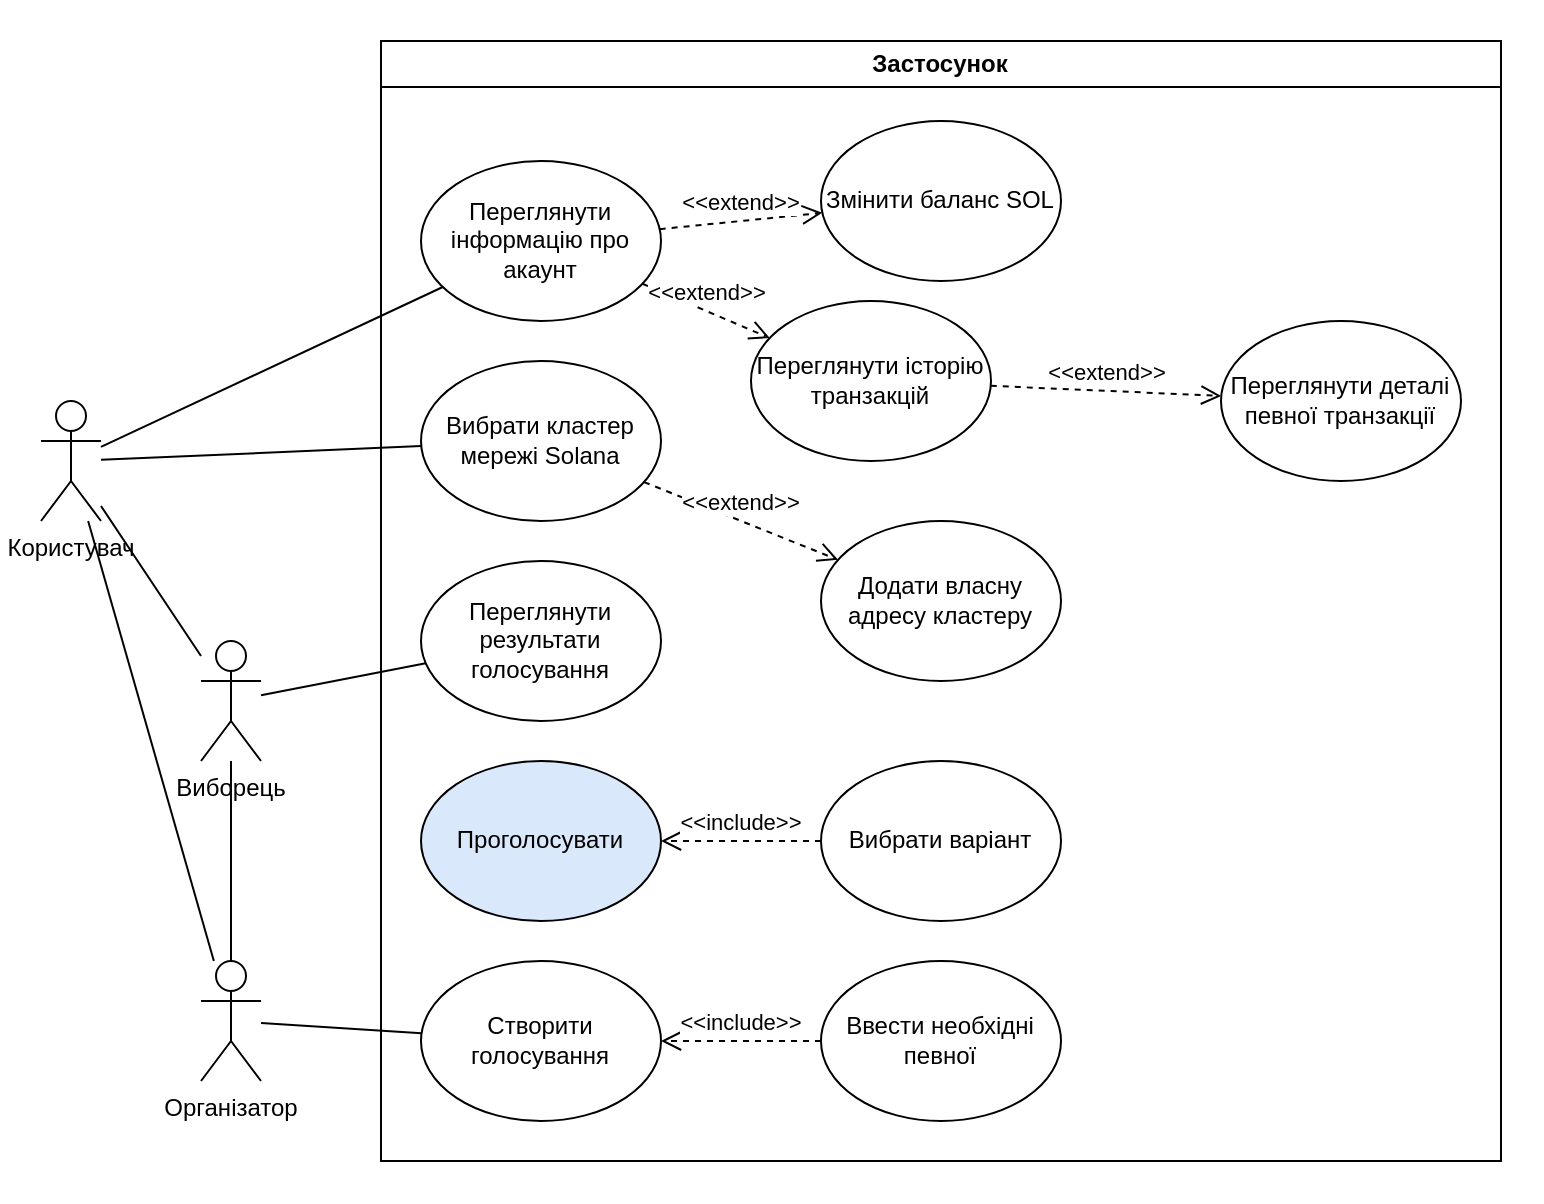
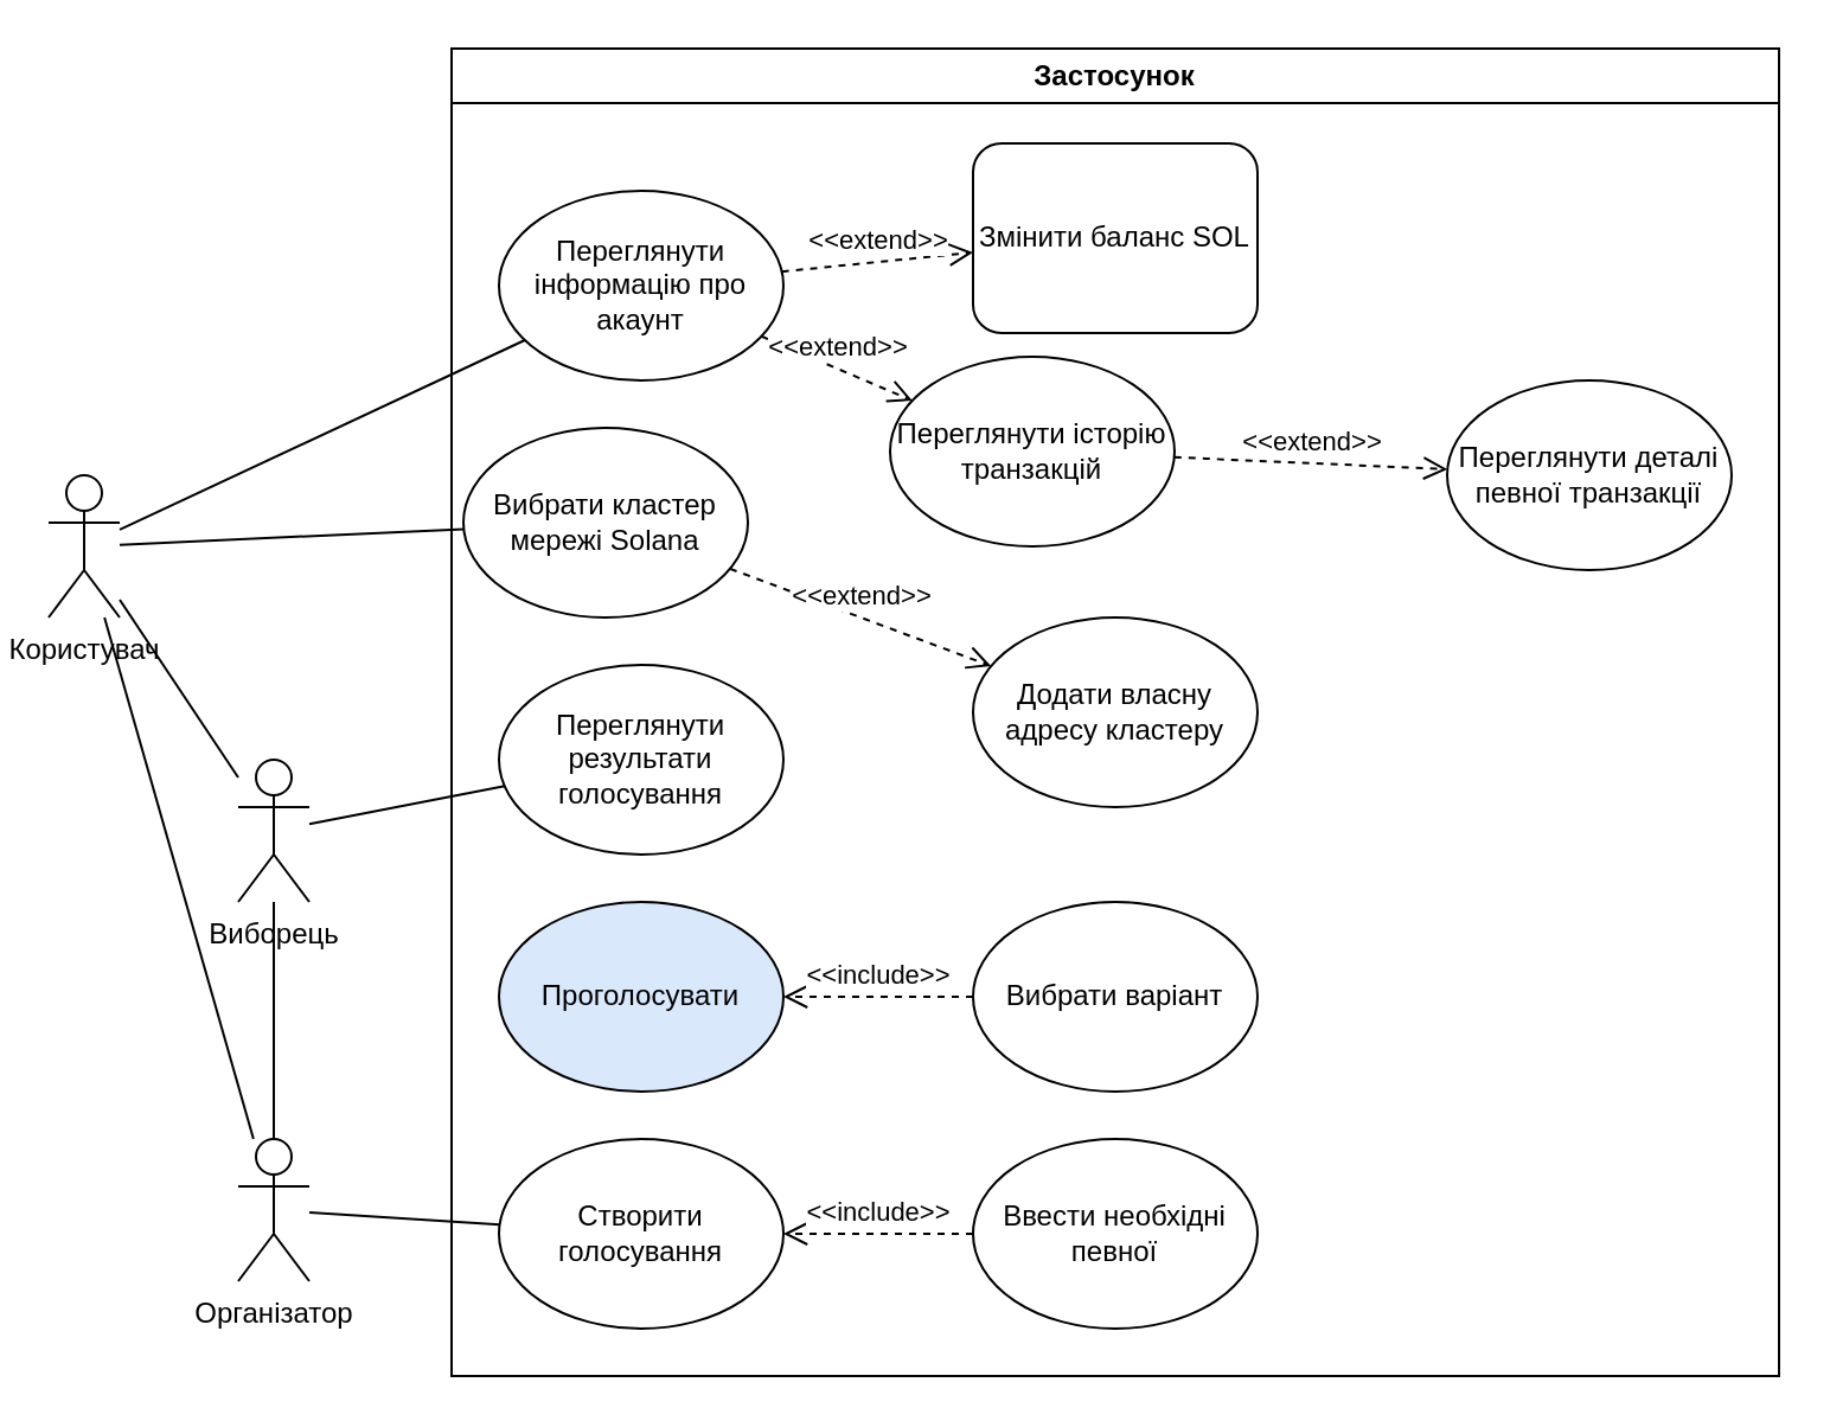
  <mxCell id="0" />
  <mxCell id="1" parent="0" />
  <mxCell id="2" value="Застосунок" style="swimlane;whiteSpace=wrap;html=1;" parent="1" vertex="1"><mxGeometry x="190" y="20" width="560" height="560" as="geometry" /></mxCell>
  <mxCell id="3" value="Проголосувати" style="ellipse;whiteSpace=wrap;html=1;fillColor=#dae8fc;" parent="2" vertex="1"><mxGeometry x="20" y="360" width="120" height="80" as="geometry" /></mxCell>
  <mxCell id="4" value="Переглянути результати голосування" style="ellipse;whiteSpace=wrap;html=1;" parent="2" vertex="1"><mxGeometry x="20" y="260" width="120" height="80" as="geometry" /></mxCell>
  <mxCell id="5" value="Вибрати варіант" style="ellipse;whiteSpace=wrap;html=1;" parent="2" vertex="1"><mxGeometry x="220" y="360" width="120" height="80" as="geometry" /></mxCell>
  <mxCell id="6" value="&amp;lt;&amp;lt;include&amp;gt;&amp;gt;" style="html=1;verticalAlign=bottom;endArrow=open;dashed=1;endSize=8;curved=0;rounded=0;" parent="2" source="5" target="3" edge="1"><mxGeometry relative="1" as="geometry"><mxPoint x="230" y="210" as="sourcePoint" /><mxPoint x="150" y="210" as="targetPoint" /></mxGeometry></mxCell>
  <mxCell id="7" value="&lt;div&gt;Створити&lt;/div&gt;&lt;div&gt;голосування&lt;br&gt;&lt;/div&gt;" style="ellipse;whiteSpace=wrap;html=1;" parent="2" vertex="1"><mxGeometry x="20" y="460" width="120" height="80" as="geometry" /></mxCell>
  <mxCell id="8" value="Ввести необхідні певної" style="ellipse;whiteSpace=wrap;html=1;" parent="2" vertex="1"><mxGeometry x="220" y="460" width="120" height="80" as="geometry" /></mxCell>
  <mxCell id="9" value="&amp;lt;&amp;lt;include&amp;gt;&amp;gt;" style="html=1;verticalAlign=bottom;endArrow=open;dashed=1;endSize=8;curved=0;rounded=0;" parent="2" source="8" target="7" edge="1"><mxGeometry relative="1" as="geometry"><mxPoint x="290" y="740" as="sourcePoint" /><mxPoint x="210" y="740" as="targetPoint" /></mxGeometry></mxCell>
  <mxCell id="10" value="Переглянути інформацію про акаунт" style="ellipse;whiteSpace=wrap;html=1;" vertex="1" parent="2"><mxGeometry x="20" y="60" width="120" height="80" as="geometry" /></mxCell>
- <mxCell id="11" value="Вибрати кластер мережі Solana" style="ellipse;whiteSpace=wrap;html=1;" vertex="1" parent="2"><mxGeometry x="20" y="160" width="120" height="80" as="geometry" /></mxCell>
+ <mxCell id="11" value="Вибрати кластер мережі Solana" style="ellipse;whiteSpace=wrap;html=1;" vertex="1" parent="2"><mxGeometry x="5" y="160" width="120" height="80" as="geometry" /></mxCell>
  <mxCell id="12" value="Додати власну адресу кластеру" style="ellipse;whiteSpace=wrap;html=1;" vertex="1" parent="2"><mxGeometry x="220" y="240" width="120" height="80" as="geometry" /></mxCell>
  <mxCell id="13" value="&amp;lt;&amp;lt;extend&amp;gt;&amp;gt;" style="html=1;verticalAlign=bottom;endArrow=open;dashed=1;endSize=8;curved=0;rounded=0;" edge="1" parent="2" source="11" target="12"><mxGeometry relative="1" as="geometry"><mxPoint x="230" y="-10" as="sourcePoint" /><mxPoint x="150" y="-10" as="targetPoint" /></mxGeometry></mxCell>
- <mxCell id="14" value="Змінити баланс SOL" style="ellipse;whiteSpace=wrap;html=1;" vertex="1" parent="2"><mxGeometry x="220" y="40" width="120" height="80" as="geometry" /></mxCell>
+ <mxCell id="14" value="Змінити баланс SOL" style="whiteSpace=wrap;html=1;rounded=1;" vertex="1" parent="2"><mxGeometry x="220" y="40" width="120" height="80" as="geometry" /></mxCell>
  <mxCell id="15" value="Переглянути історію транзакцій" style="ellipse;whiteSpace=wrap;html=1;" vertex="1" parent="2"><mxGeometry x="185" y="130" width="120" height="80" as="geometry" /></mxCell>
  <mxCell id="16" value="&amp;lt;&amp;lt;extend&amp;gt;&amp;gt;" style="html=1;verticalAlign=bottom;endArrow=open;dashed=1;endSize=8;curved=0;rounded=0;" edge="1" parent="2" source="10" target="15"><mxGeometry relative="1" as="geometry"><mxPoint x="141" y="251" as="sourcePoint" /><mxPoint x="239" y="289" as="targetPoint" /></mxGeometry></mxCell>
  <mxCell id="17" value="&amp;lt;&amp;lt;extend&amp;gt;&amp;gt;" style="html=1;verticalAlign=bottom;endArrow=open;dashed=1;endSize=8;curved=0;rounded=0;" edge="1" parent="2" source="10" target="14"><mxGeometry relative="1" as="geometry"><mxPoint x="151" y="261" as="sourcePoint" /><mxPoint x="249" y="299" as="targetPoint" /></mxGeometry></mxCell>
  <mxCell id="18" value="Переглянути деталі певної транзакції" style="ellipse;whiteSpace=wrap;html=1;" vertex="1" parent="2"><mxGeometry x="420" y="140" width="120" height="80" as="geometry" /></mxCell>
  <mxCell id="19" value="&amp;lt;&amp;lt;extend&amp;gt;&amp;gt;" style="html=1;verticalAlign=bottom;endArrow=open;dashed=1;endSize=8;curved=0;rounded=0;" edge="1" parent="2" source="15" target="18"><mxGeometry relative="1" as="geometry"><mxPoint x="141" y="131" as="sourcePoint" /><mxPoint x="239" y="169" as="targetPoint" /></mxGeometry></mxCell>
  <mxCell id="20" value="Виборець" style="shape=umlActor;verticalLabelPosition=bottom;verticalAlign=top;html=1;outlineConnect=0;" parent="2" vertex="1"><mxGeometry x="-90" y="300" width="30" height="60" as="geometry" /></mxCell>
  <mxCell id="21" value="" style="endArrow=none;html=1;rounded=0;" parent="2" source="20" target="28" edge="1"><mxGeometry width="50" height="50" relative="1" as="geometry"><mxPoint x="-180" y="540" as="sourcePoint" /><mxPoint x="-130" y="490" as="targetPoint" /></mxGeometry></mxCell>
  <mxCell id="22" value="" style="endArrow=none;html=1;rounded=0;" parent="2" source="20" target="4" edge="1"><mxGeometry width="50" height="50" relative="1" as="geometry"><mxPoint x="-180" y="540" as="sourcePoint" /><mxPoint x="-130" y="490" as="targetPoint" /></mxGeometry></mxCell>
  <mxCell id="23" value="" style="endArrow=none;html=1;rounded=0;" edge="1" parent="2" source="20" target="24"><mxGeometry width="50" height="50" relative="1" as="geometry"><mxPoint x="-112.5" y="340" as="sourcePoint" /><mxPoint x="-190" y="340" as="targetPoint" /></mxGeometry></mxCell>
  <mxCell id="24" value="&lt;div&gt;Користувач&lt;/div&gt;" style="shape=umlActor;verticalLabelPosition=bottom;verticalAlign=top;html=1;outlineConnect=0;" vertex="1" parent="2"><mxGeometry x="-170" y="180" width="30" height="60" as="geometry" /></mxCell>
  <mxCell id="25" value="" style="endArrow=none;html=1;rounded=0;" edge="1" parent="2" source="24" target="28"><mxGeometry width="50" height="50" relative="1" as="geometry"><mxPoint x="-280" y="270" as="sourcePoint" /><mxPoint x="-230" y="220" as="targetPoint" /></mxGeometry></mxCell>
  <mxCell id="26" value="" style="endArrow=none;html=1;rounded=0;" edge="1" parent="2" source="24" target="10"><mxGeometry width="50" height="50" relative="1" as="geometry"><mxPoint x="-123" y="190" as="sourcePoint" /><mxPoint x="-77" y="70" as="targetPoint" /></mxGeometry></mxCell>
  <mxCell id="27" value="" style="endArrow=none;html=1;rounded=0;" edge="1" parent="2" source="24" target="11"><mxGeometry width="50" height="50" relative="1" as="geometry"><mxPoint x="-113" y="200" as="sourcePoint" /><mxPoint x="-67" y="80" as="targetPoint" /></mxGeometry></mxCell>
  <mxCell id="28" value="Організатор" style="shape=umlActor;verticalLabelPosition=bottom;verticalAlign=top;html=1;outlineConnect=0;" parent="2" vertex="1"><mxGeometry x="-90" y="460" width="30" height="60" as="geometry" /></mxCell>
  <mxCell id="29" value="" style="endArrow=none;html=1;rounded=0;" parent="2" source="7" target="28" edge="1"><mxGeometry width="50" height="50" relative="1" as="geometry"><mxPoint x="-190" y="960" as="sourcePoint" /><mxPoint x="-140" y="910" as="targetPoint" /></mxGeometry></mxCell>
